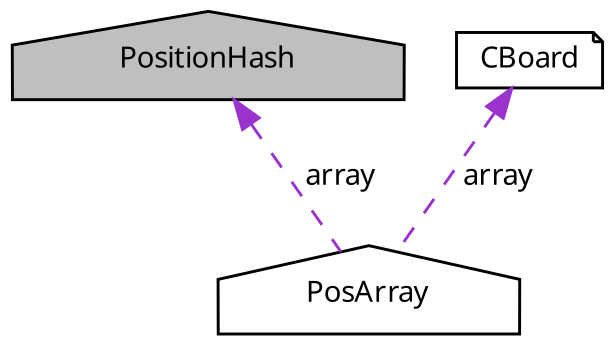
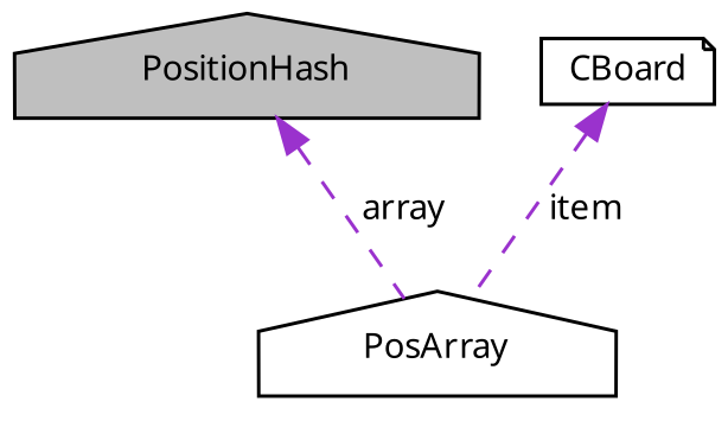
  digraph {
    fontname="Noto Sans"
    node [color=black fontname="Noto Sans" fontsize=10 shape=house]
    edge [color=darkorchid3 dir=back fontname="Noto Sans" fontsize=10 labelfontname=FreeSans labelfontsize=10 style=dashed]
    n1 [fillcolor=grey75 fontcolor=black height=0.2 label=PositionHash style=filled width=0.4]
    n2 [height=0.2 label=PosArray width=0.4]
    n3 [height=0.2 label=CBoard shape=note width=0.4]
    n1 -> n2 [label=" array"]
-   n3 -> n2 [label=" array"]
+   n3 -> n2 [label=" item"]
  }
